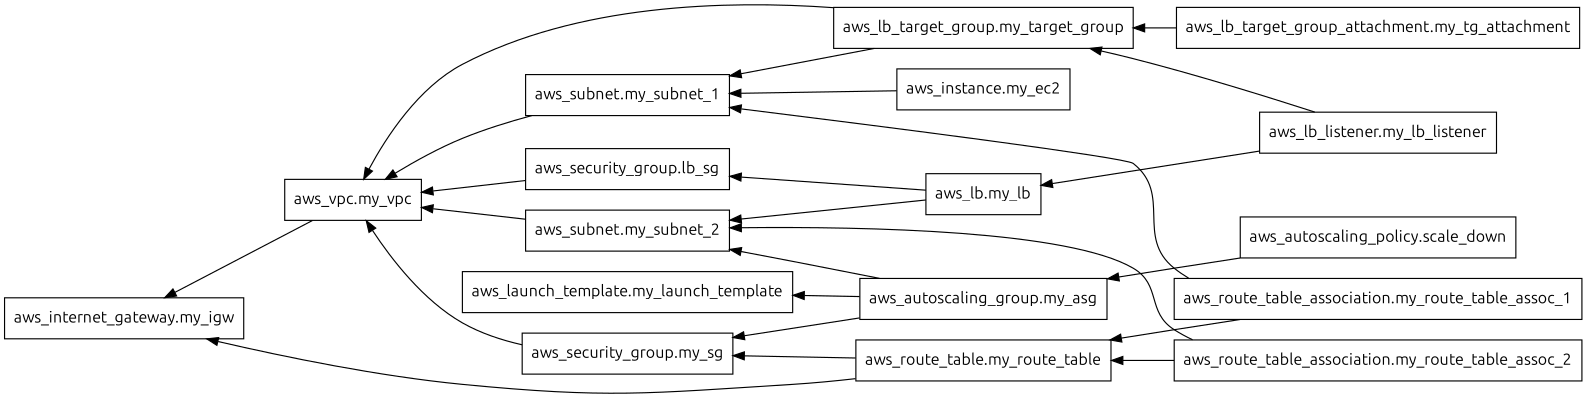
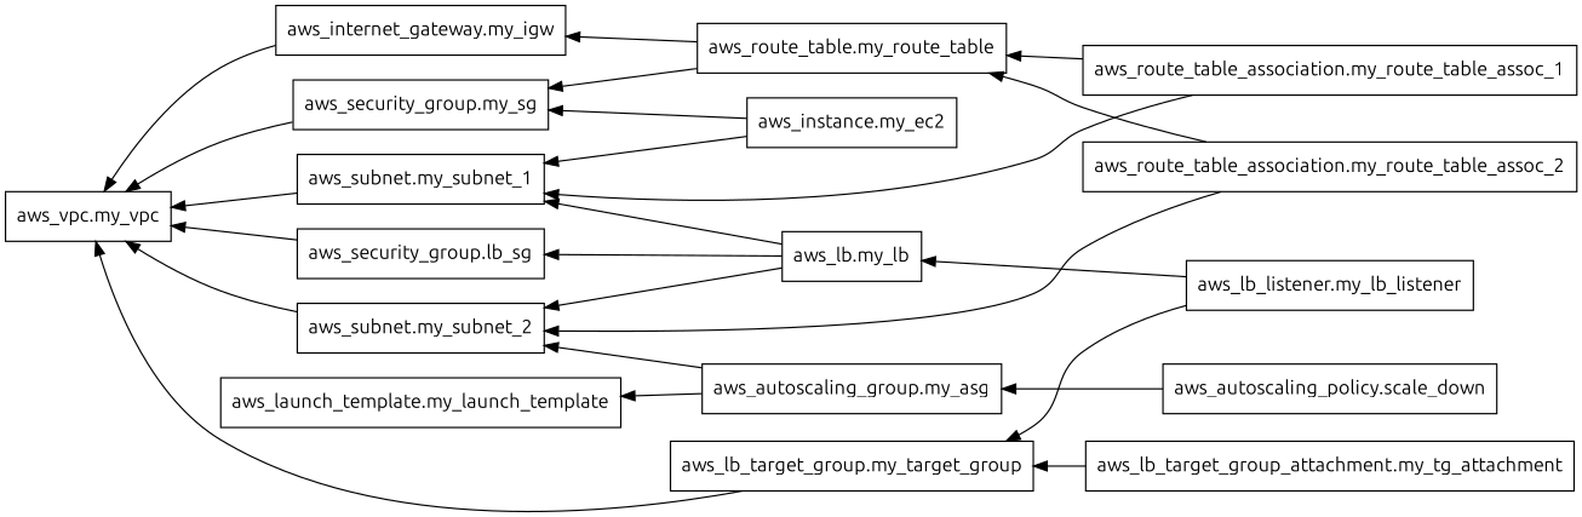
  digraph {
    fontname=Ubuntu
    rankdir=RL
    node [fontname=Ubuntu shape=rect]
    edge [fontname=Ubuntu]
    n1 [label="aws_autoscaling_group.my_asg"]
    n2 [label="aws_launch_template.my_launch_template"]
    n3 [label="aws_subnet.my_subnet_2"]
    n4 [label="aws_vpc.my_vpc"]
    n5 [label="aws_autoscaling_policy.scale_down"]
    n6 [label="aws_instance.my_ec2"]
    n7 [label="aws_security_group.my_sg"]
    n8 [label="aws_subnet.my_subnet_1"]
    n9 [label="aws_internet_gateway.my_igw"]
    n10 [label="aws_lb.my_lb"]
    n11 [label="aws_security_group.lb_sg"]
    n12 [label="aws_lb_listener.my_lb_listener"]
    n13 [label="aws_lb_target_group.my_target_group"]
    n14 [label="aws_lb_target_group_attachment.my_tg_attachment"]
    n15 [label="aws_route_table.my_route_table"]
    n16 [label="aws_route_table_association.my_route_table_assoc_1"]
    n17 [label="aws_route_table_association.my_route_table_assoc_2"]
    n1 -> n2
    n1 -> n3
    n3 -> n4
    n5 -> n1
-   n1 -> n7
+   n6 -> n7
    n6 -> n8
    n7 -> n4
    n8 -> n4
-   n4 -> n9
+   n9 -> n4
    n10 -> n3
-   n13 -> n8
+   n10 -> n8
    n10 -> n11
    n11 -> n4
    n12 -> n10
    n12 -> n13
    n13 -> n4
    n14 -> n13
    n15 -> n7
    n15 -> n9
    n16 -> n8
    n16 -> n15
    n17 -> n3
    n17 -> n15
  }
